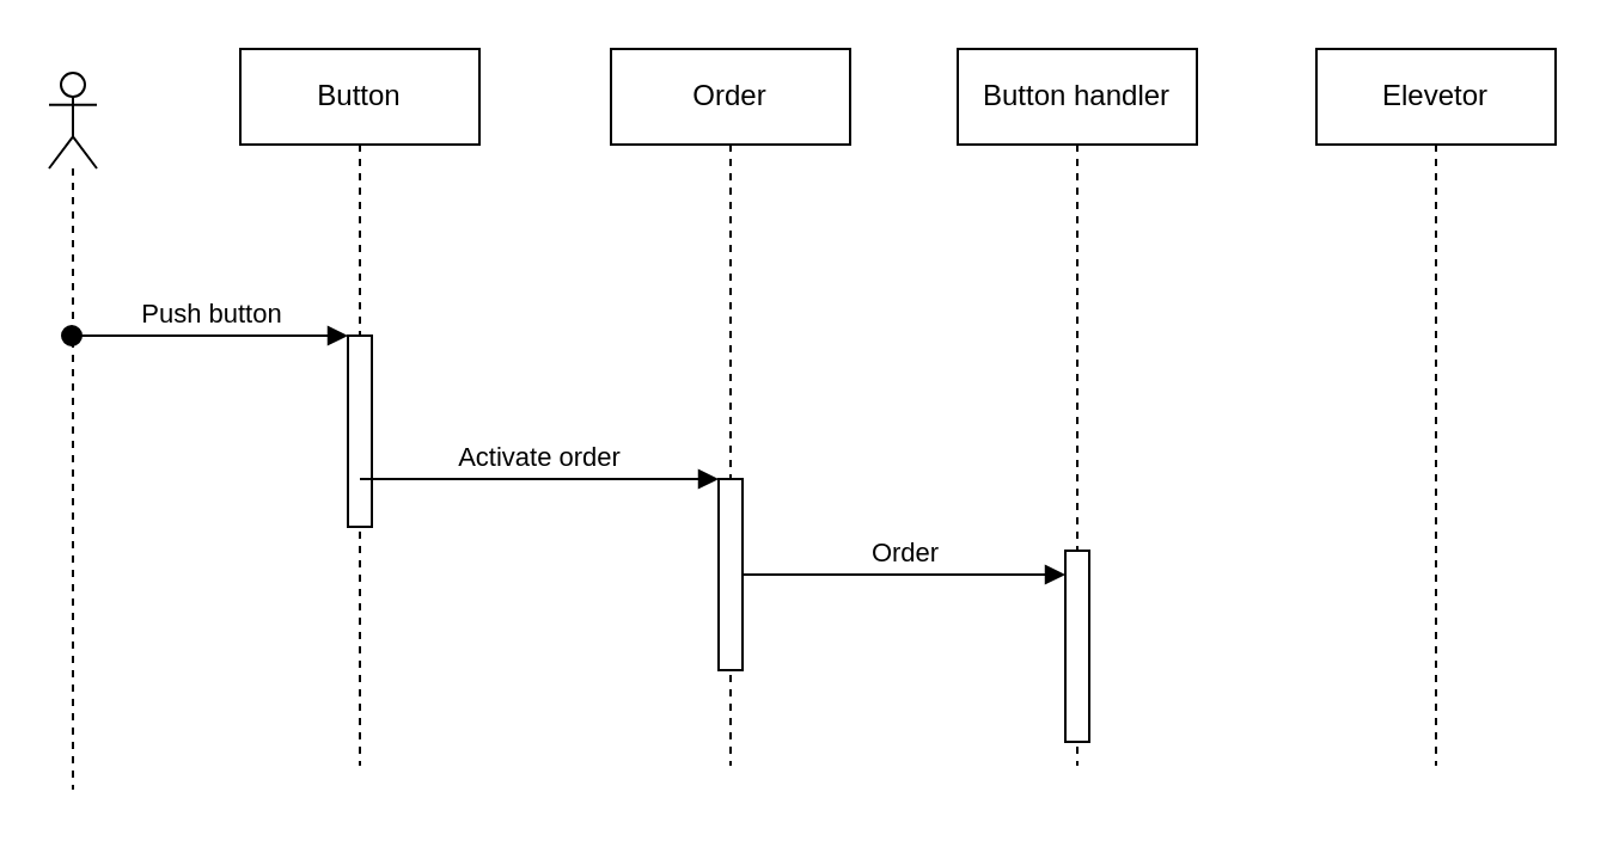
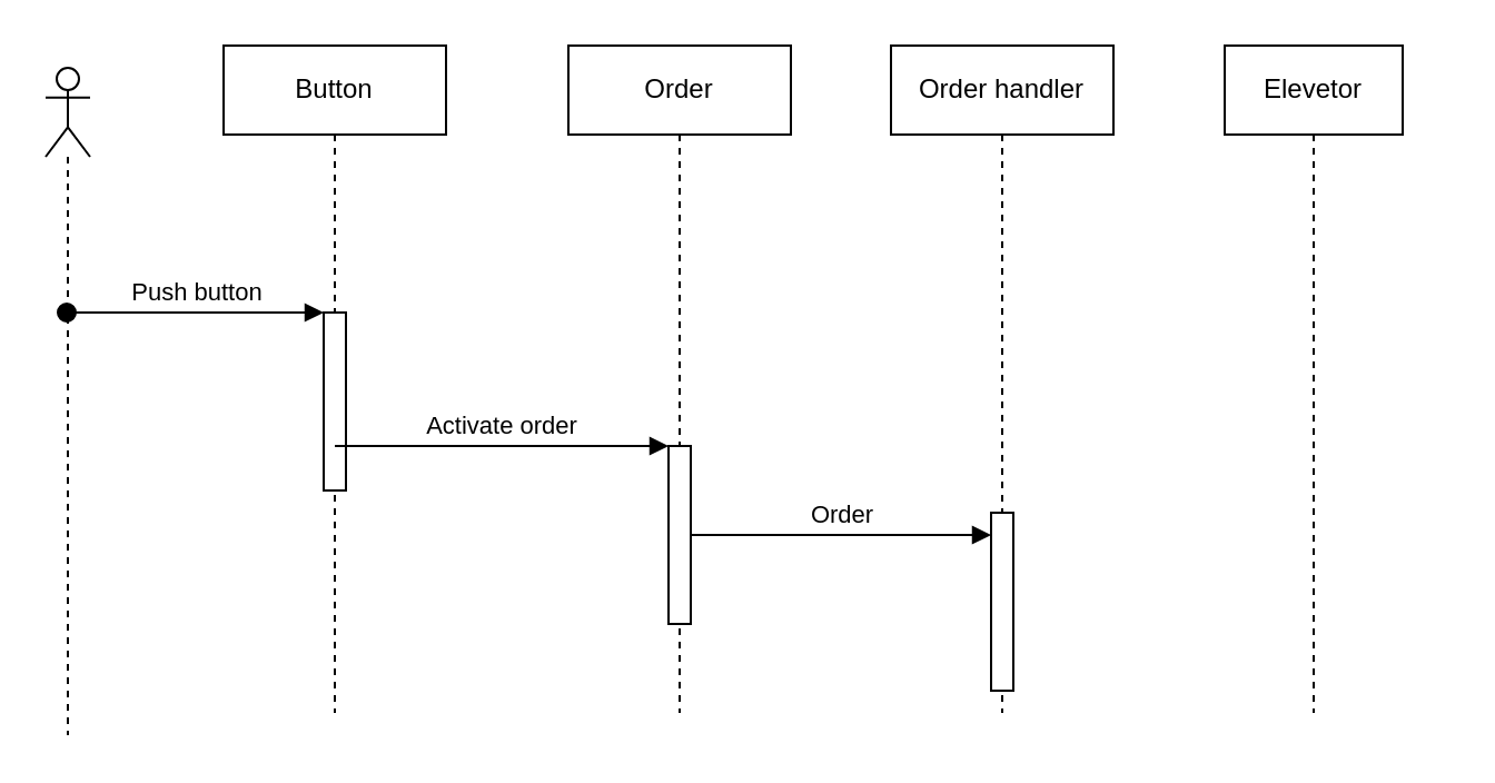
  <mxCell id="0" />
  <mxCell id="1" parent="0" />
  <mxCell id="2" value="" style="shape=umlLifeline;participant=umlActor;perimeter=lifelinePerimeter;whiteSpace=wrap;html=1;container=1;collapsible=0;recursiveResize=0;verticalAlign=top;spacingTop=36;outlineConnect=0;" vertex="1" parent="1"><mxGeometry x="20" y="30" width="20" height="300" as="geometry" /></mxCell>
  <mxCell id="3" value="Button" style="shape=umlLifeline;perimeter=lifelinePerimeter;whiteSpace=wrap;html=1;container=1;collapsible=0;recursiveResize=0;outlineConnect=0;" vertex="1" parent="1"><mxGeometry x="100" y="20" width="100" height="300" as="geometry" /></mxCell>
  <mxCell id="4" value="" style="html=1;points=[];perimeter=orthogonalPerimeter;" vertex="1" parent="3"><mxGeometry x="45" y="120" width="10" height="80" as="geometry" /></mxCell>
  <mxCell id="5" value="Order" style="shape=umlLifeline;perimeter=lifelinePerimeter;whiteSpace=wrap;html=1;container=1;collapsible=0;recursiveResize=0;outlineConnect=0;" vertex="1" parent="1"><mxGeometry x="255" y="20" width="100" height="300" as="geometry" /></mxCell>
- <mxCell id="6" value="Button handler" style="shape=umlLifeline;perimeter=lifelinePerimeter;whiteSpace=wrap;html=1;container=1;collapsible=0;recursiveResize=0;outlineConnect=0;" vertex="1" parent="1"><mxGeometry x="400" y="20" width="100" height="300" as="geometry" /></mxCell>
+ <mxCell id="6" value="Order handler" style="shape=umlLifeline;perimeter=lifelinePerimeter;whiteSpace=wrap;html=1;container=1;collapsible=0;recursiveResize=0;outlineConnect=0;" vertex="1" parent="1"><mxGeometry x="400" y="20" width="100" height="300" as="geometry" /></mxCell>
  <mxCell id="7" value="" style="html=1;points=[];perimeter=orthogonalPerimeter;" vertex="1" parent="6"><mxGeometry x="45" y="210" width="10" height="80" as="geometry" /></mxCell>
- <mxCell id="8" value="Elevetor" style="shape=umlLifeline;perimeter=lifelinePerimeter;whiteSpace=wrap;html=1;container=1;collapsible=0;recursiveResize=0;outlineConnect=0;" vertex="1" parent="1"><mxGeometry x="550" y="20" width="100" height="300" as="geometry" /></mxCell>
+ <mxCell id="8" value="Elevetor" style="shape=umlLifeline;perimeter=lifelinePerimeter;whiteSpace=wrap;html=1;container=1;collapsible=0;recursiveResize=0;outlineConnect=0;" vertex="1" parent="1"><mxGeometry x="550" y="20" width="80" height="300" as="geometry" /></mxCell>
  <mxCell id="9" value="Push button" style="html=1;verticalAlign=bottom;startArrow=oval;endArrow=block;startSize=8;" edge="1" target="4" parent="1" source="2"><mxGeometry relative="1" as="geometry"><mxPoint x="30" y="180" as="sourcePoint" /><Array as="points"><mxPoint x="70" y="140" /></Array></mxGeometry></mxCell>
  <mxCell id="10" value="Order" style="html=1;verticalAlign=bottom;startArrow=none;endArrow=block;startSize=8;" edge="1" target="7" parent="1" source="11"><mxGeometry relative="1" as="geometry"><mxPoint x="385" y="230" as="sourcePoint" /></mxGeometry></mxCell>
  <mxCell id="11" value="" style="html=1;points=[];perimeter=orthogonalPerimeter;" vertex="1" parent="1"><mxGeometry x="300" y="200" width="10" height="80" as="geometry" /></mxCell>
  <mxCell id="12" style="edgeStyle=none;html=1;" edge="1" parent="1" source="11" target="5"><mxGeometry relative="1" as="geometry" /></mxCell>
  <mxCell id="13" value="" style="html=1;verticalAlign=bottom;startArrow=oval;endArrow=none;startSize=8;" edge="1" parent="1" source="5" target="11"><mxGeometry relative="1" as="geometry"><mxPoint x="304.5" y="230" as="sourcePoint" /><mxPoint x="445" y="230" as="targetPoint" /></mxGeometry></mxCell>
  <mxCell id="14" value="Activate order" style="html=1;verticalAlign=bottom;endArrow=block;" edge="1" parent="1"><mxGeometry width="80" relative="1" as="geometry"><mxPoint x="150" y="200" as="sourcePoint" /><mxPoint x="300" y="200" as="targetPoint" /></mxGeometry></mxCell>
